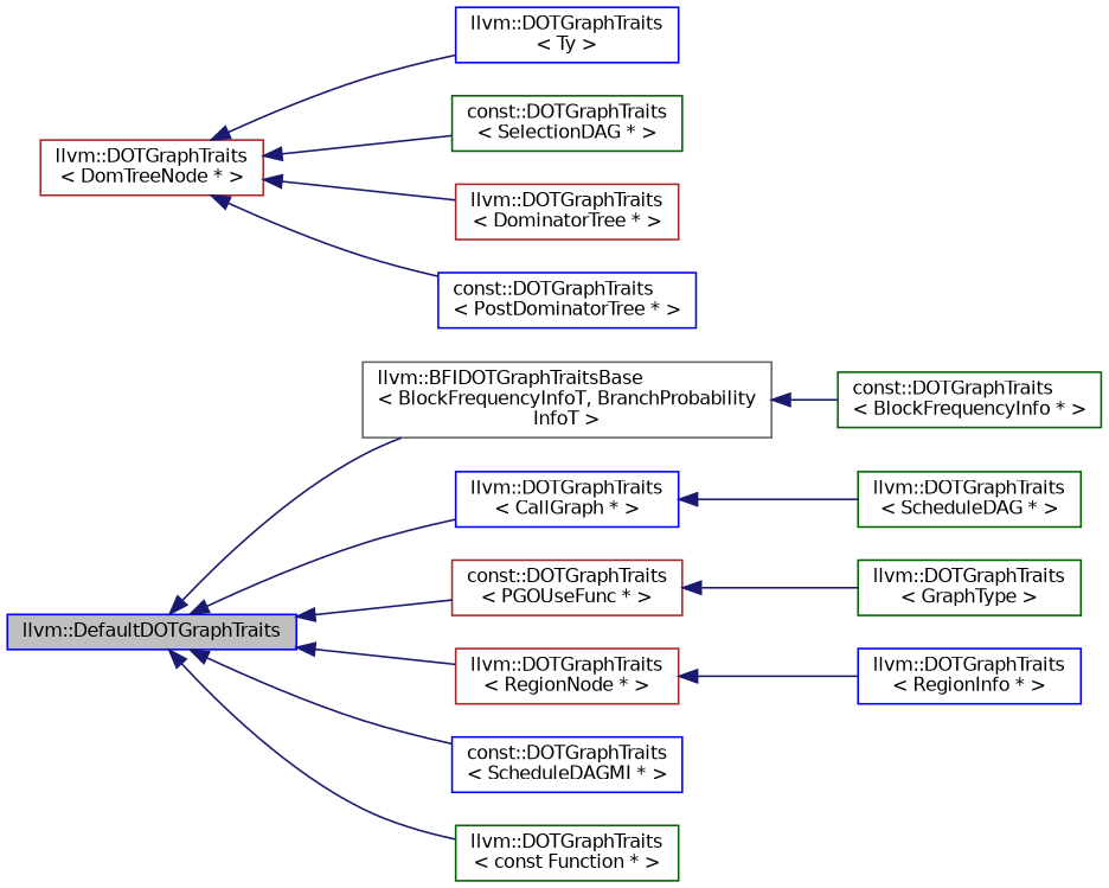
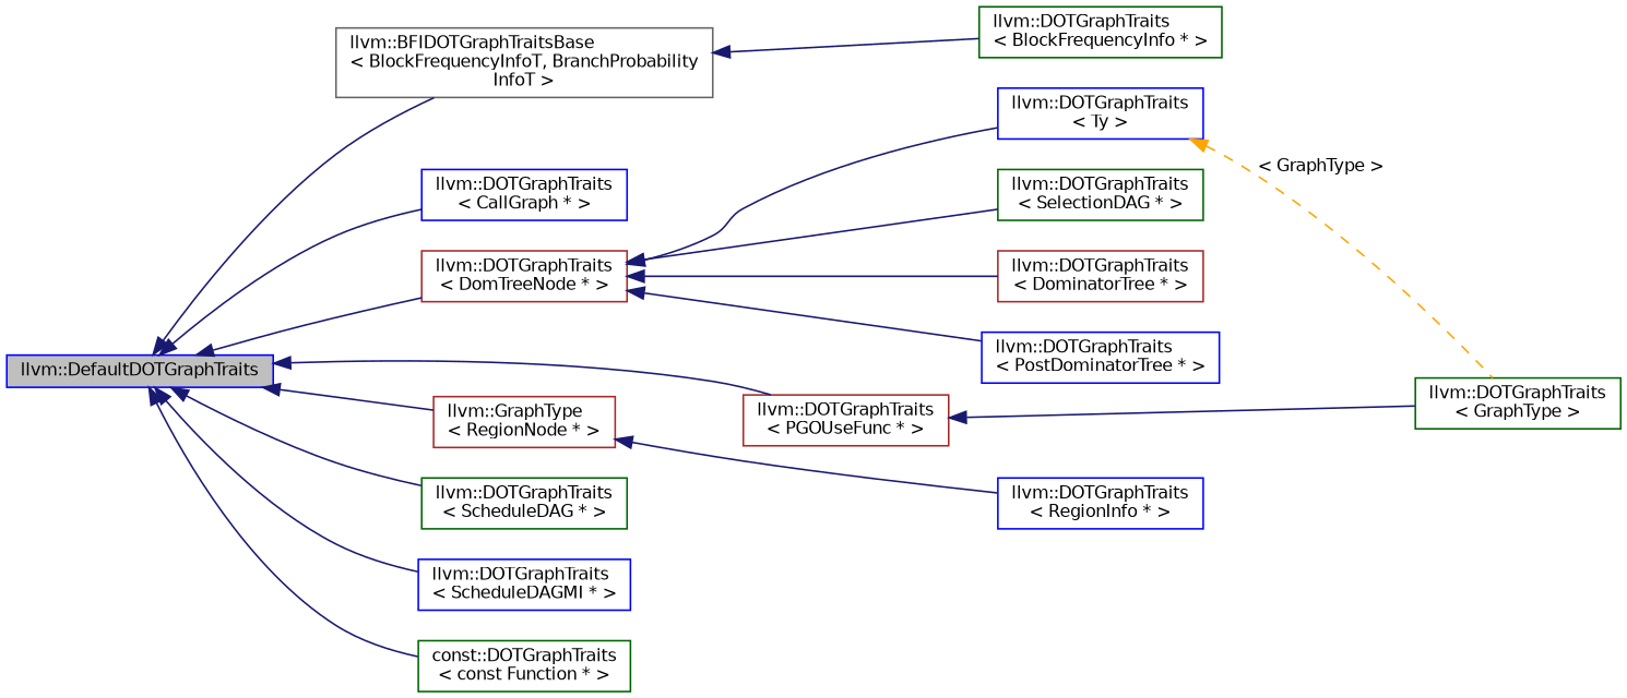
  digraph {
    rankdir=LR
    node [color=blue fontname=Helvetica fontsize=10 shape=box]
    edge [color=midnightblue dir=back fontname=Helvetica fontsize=10 labelfontname=Helvetica labelfontsize=10 style=solid]
    n1 [fillcolor=grey75 fontcolor=black height=0.2 label="llvm::DefaultDOTGraphTraits" style=filled width=0.4]
    n2 [color=gray40 height=0.2 label="llvm::BFIDOTGraphTraitsBase\l\< BlockFrequencyInfoT, BranchProbability\lInfoT \>" width=0.4]
    n3 [height=0.2 label="llvm::DOTGraphTraits\l\< CallGraph * \>" width=0.4]
    n4 [color=brown height=0.2 label="llvm::DOTGraphTraits\l\< DomTreeNode * \>" width=0.4]
-   n5 [color=brown height=0.2 label="const::DOTGraphTraits\l\< PGOUseFunc * \>" width=0.4]
-   n6 [color=brown height=0.2 label="llvm::DOTGraphTraits\l\< RegionNode * \>" width=0.4]
+   n5 [color=brown height=0.2 label="llvm::DOTGraphTraits\l\< PGOUseFunc * \>" width=0.4]
+   n6 [color=brown height=0.2 label="llvm::GraphType\l\< RegionNode * \>" width=0.4]
    n7 [color=darkgreen height=0.2 label="llvm::DOTGraphTraits\l\< ScheduleDAG * \>" width=0.4]
-   n8 [height=0.2 label="const::DOTGraphTraits\l\< ScheduleDAGMI * \>" width=0.4]
-   n9 [color=darkgreen height=0.2 label="llvm::DOTGraphTraits\l\< const Function * \>" width=0.4]
+   n8 [height=0.2 label="llvm::DOTGraphTraits\l\< ScheduleDAGMI * \>" width=0.4]
+   n9 [color=darkgreen height=0.2 label="const::DOTGraphTraits\l\< const Function * \>" width=0.4]
    n10 [color=darkgreen height=0.2 label="llvm::DOTGraphTraits\l\< GraphType \>" width=0.4]
-   n11 [color=darkgreen height=0.2 label="const::DOTGraphTraits\l\< BlockFrequencyInfo * \>" width=0.4]
+   n11 [color=darkgreen height=0.2 label="llvm::DOTGraphTraits\l\< BlockFrequencyInfo * \>" width=0.4]
    n12 [height=0.2 label="llvm::DOTGraphTraits\l\< Ty \>" width=0.4]
-   n13 [color=darkgreen height=0.2 label="const::DOTGraphTraits\l\< SelectionDAG * \>" width=0.4]
+   n13 [color=darkgreen height=0.2 label="llvm::DOTGraphTraits\l\< SelectionDAG * \>" width=0.4]
    n14 [color=brown height=0.2 label="llvm::DOTGraphTraits\l\< DominatorTree * \>" width=0.4]
-   n15 [height=0.2 label="const::DOTGraphTraits\l\< PostDominatorTree * \>" width=0.4]
+   n15 [height=0.2 label="llvm::DOTGraphTraits\l\< PostDominatorTree * \>" width=0.4]
    n16 [height=0.2 label="llvm::DOTGraphTraits\l\< RegionInfo * \>" width=0.4]
    n1 -> n2
    n1 -> n3
+   n1 -> n4
    n1 -> n5
    n1 -> n6
-   n3 -> n7
+   n1 -> n7
    n1 -> n8
    n1 -> n9
    n2 -> n11
    n4 -> n12
    n4 -> n13
    n4 -> n14
    n4 -> n15
    n5 -> n10
    n6 -> n16
+   n12 -> n10 [color=orange label=" \< GraphType \>" style=dashed]
  }
